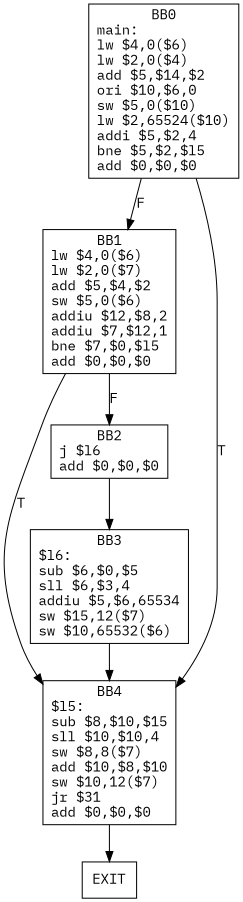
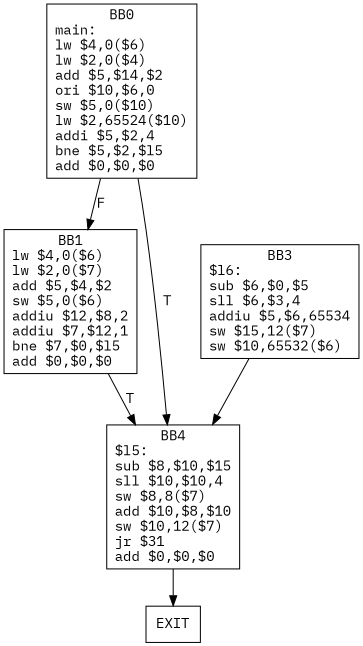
  digraph {
    fontname="IBM Plex Mono"
    node [shape=box fontname="IBM Plex Mono"]
    edge [style=filled fontname="IBM Plex Mono"]
    n1 [label="BB0\nmain:\llw $4,0($6)\llw $2,0($4)\ladd $5,$14,$2\lori $10,$6,0\lsw $5,0($10)\llw $2,65524($10)\laddi $5,$2,4\lbne $5,$2,$l5\ladd $0,$0,$0\l"]
    n2 [label="BB1\nlw $4,0($6)\llw $2,0($7)\ladd $5,$4,$2\lsw $5,0($6)\laddiu $12,$8,2\laddiu $7,$12,1\lbne $7,$0,$l5\ladd $0,$0,$0\l"]
    n3 [label="BB4\n$l5:\lsub $8,$10,$15\lsll $10,$10,4\lsw $8,8($7)\ladd $10,$8,$10\lsw $10,12($7)\ljr $31\ladd $0,$0,$0\l"]
-   n4 [label="BB2\nj $l6\ladd $0,$0,$0\l"]
    EXIT
    n6 [label="BB3\n$l6:\lsub $6,$0,$5\lsll $6,$3,4\laddiu $5,$6,65534\lsw $15,12($7)\lsw $10,65532($6)\l"]
    n1 -> n2 [label=F]
    n1 -> n3 [label=T]
    n2 -> n3 [label=T]
-   n2 -> n4 [label=F]
    n3 -> EXIT
-   n4 -> n6
    n6 -> n3
  }
